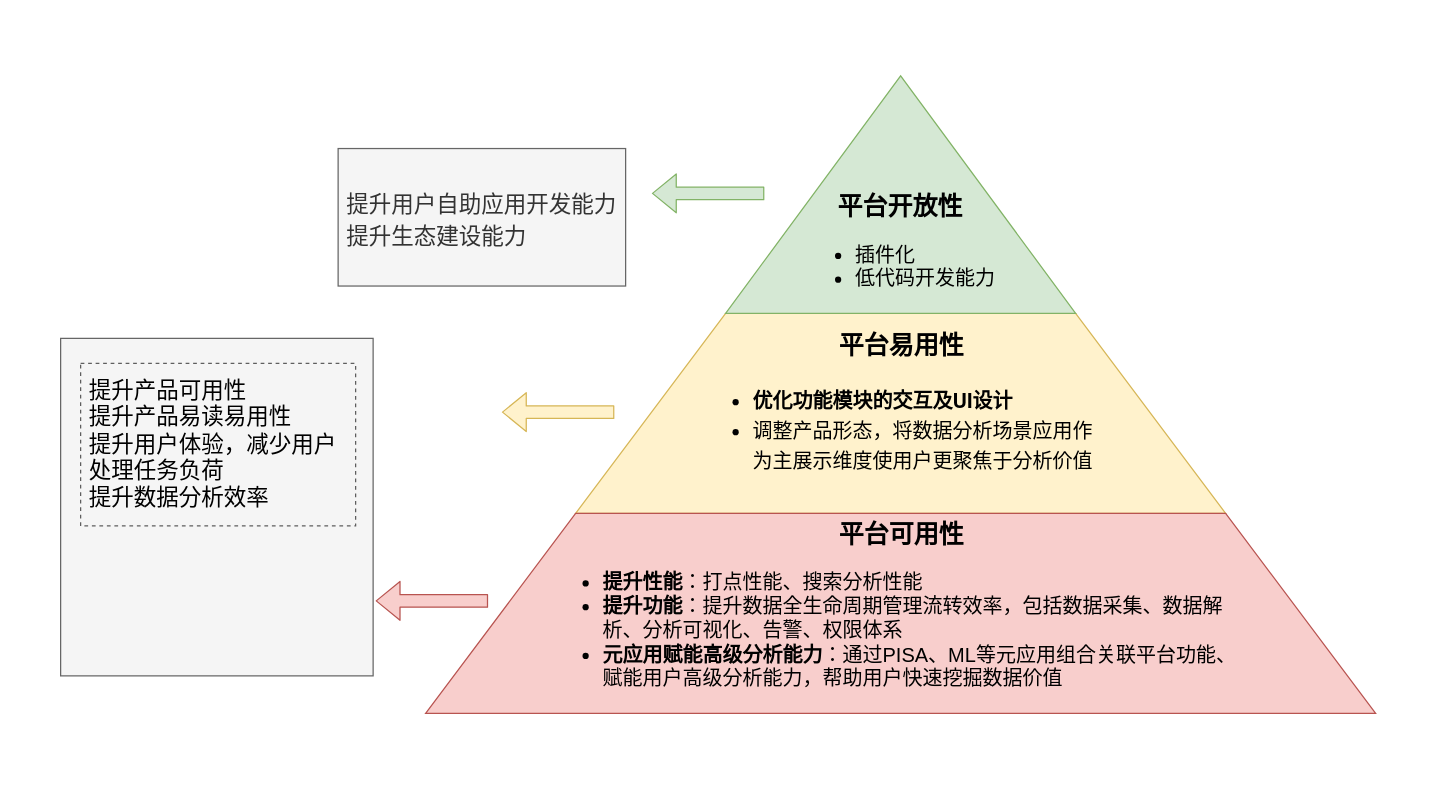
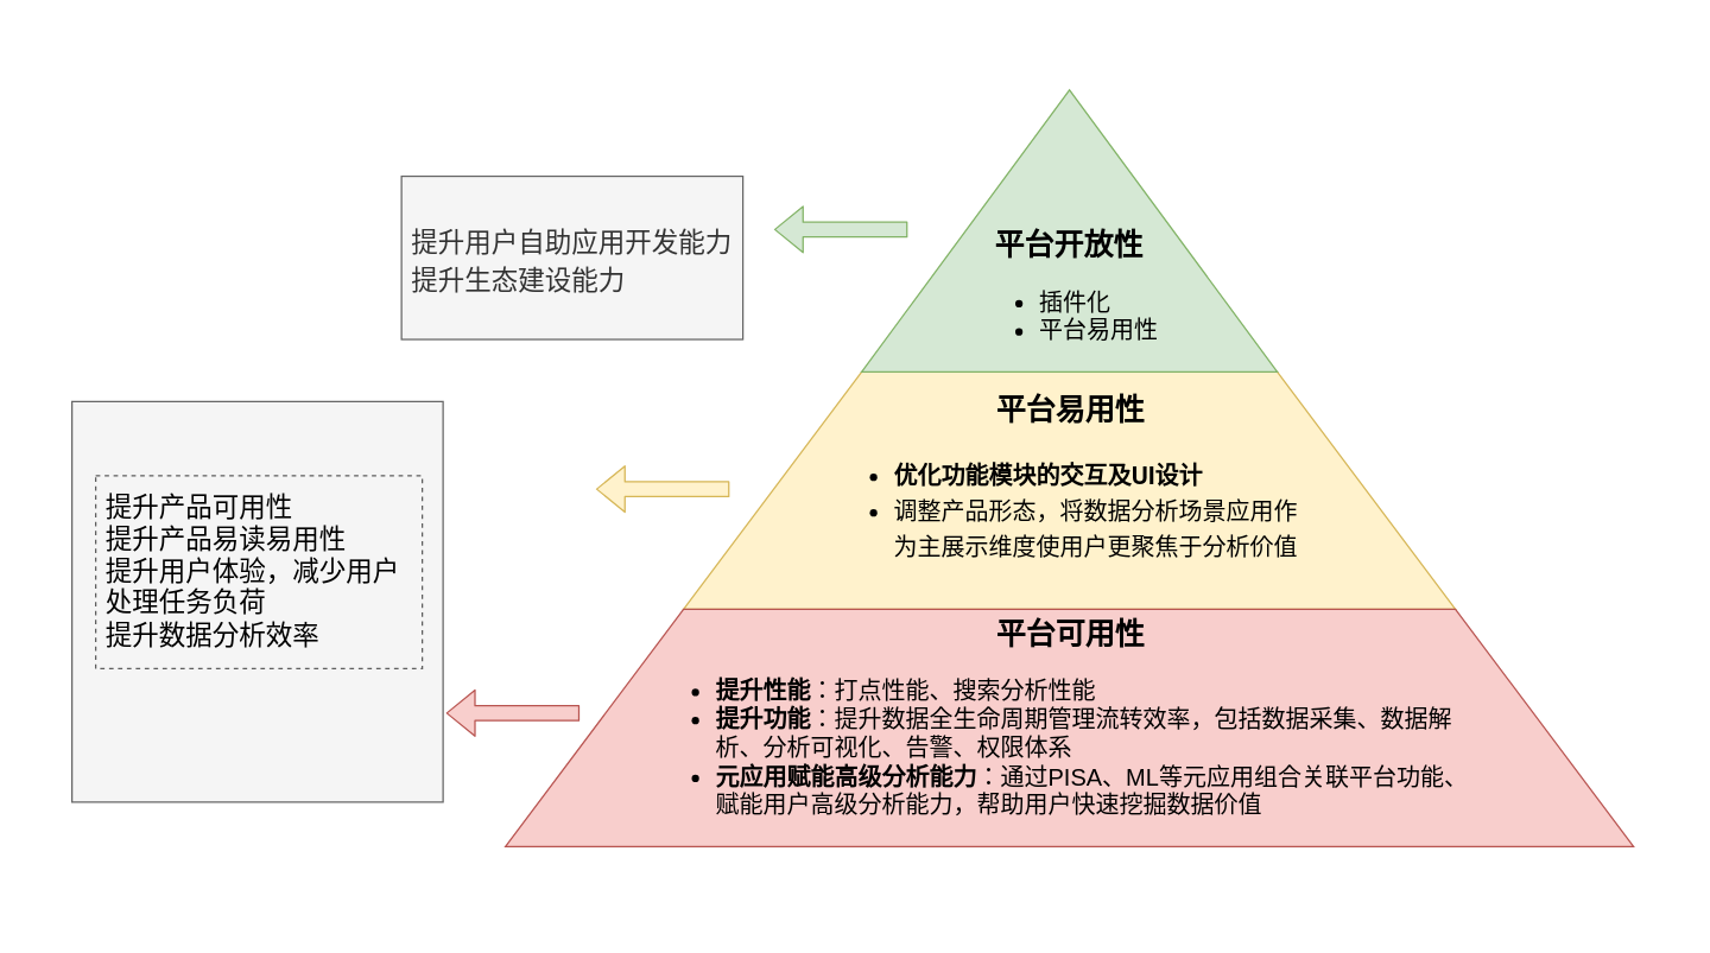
  <mxCell id="0" />
  <mxCell id="1" parent="0" />
  <mxCell id="2" value="" style="rounded=0;whiteSpace=wrap;html=1;fontSize=18;fontColor=#FF9999;align=left;strokeColor=none;" parent="1" vertex="1"><mxGeometry x="20" y="20" width="1110" height="600" as="geometry" /></mxCell>
  <mxCell id="3" value="" style="rounded=0;whiteSpace=wrap;html=1;fontSize=18;strokeColor=#666666;align=left;fillColor=#f5f5f5;fontColor=#333333;" vertex="1" parent="1"><mxGeometry x="48" y="270" width="250" height="270" as="geometry" /></mxCell>
  <mxCell id="4" value="&lt;div style=&quot;text-align: center&quot;&gt;&lt;b&gt;&lt;font style=&quot;font-size: 20px&quot;&gt;平台易用性&lt;/font&gt;&lt;/b&gt;&lt;/div&gt;&lt;ul&gt;&lt;li style=&quot;font-size: 16px&quot;&gt;&lt;p class=&quot;p1&quot; style=&quot;margin: 0px ; font-stretch: normal ; line-height: normal ; font-family: &amp;#34;.pingfang sc&amp;#34;&quot;&gt;&lt;b&gt;优化功能模块的交互及&lt;span class=&quot;s1&quot; style=&quot;font-stretch: normal ; line-height: normal ; font-family: &amp;#34;helvetica neue&amp;#34;&quot;&gt;UI&lt;/span&gt;设计&lt;/b&gt;&lt;/p&gt;&lt;/li&gt;&lt;li style=&quot;font-size: 16px&quot;&gt;&lt;p class=&quot;p1&quot; style=&quot;margin: 0px ; font-stretch: normal ; line-height: normal ; font-family: &amp;#34;.pingfang sc&amp;#34;&quot;&gt;调整产品形态，&lt;span style=&quot;font-family: &amp;#34;helvetica&amp;#34;&quot;&gt;将数据分析场景应用作为主展示维度使用户更聚焦于分析价值&lt;/span&gt;&lt;/p&gt;&lt;/li&gt;&lt;/ul&gt;" style="shape=trapezoid;perimeter=trapezoidPerimeter;whiteSpace=wrap;html=1;fixedSize=1;size=120;fontSize=18;fillColor=#fff2cc;strokeColor=#d6b656;spacingLeft=100;spacingRight=100;align=left;" parent="1" vertex="1"><mxGeometry x="460" y="250" width="520" height="160" as="geometry" /></mxCell>
- <mxCell id="5" value="&lt;div&gt;&lt;span&gt;&lt;font style=&quot;font-size: 20px&quot;&gt;&lt;b&gt;平台开放性&lt;/b&gt;&lt;/font&gt;&lt;/span&gt;&lt;/div&gt;&lt;span style=&quot;font-size: 16px&quot;&gt;&lt;ul&gt;&lt;li style=&quot;text-align: left&quot;&gt;&lt;span&gt;插件化&lt;/span&gt;&lt;/li&gt;&lt;li&gt;&lt;span&gt;低代码开发能力&lt;/span&gt;&lt;/li&gt;&lt;/ul&gt;&lt;/span&gt;" style="shape=trapezoid;perimeter=trapezoidPerimeter;whiteSpace=wrap;html=1;fixedSize=1;size=140;fontSize=18;verticalAlign=bottom;fillColor=#d5e8d4;strokeColor=#82b366;spacingLeft=10;spacingRight=10;align=center;" parent="1" vertex="1"><mxGeometry x="580" y="60" width="280" height="190" as="geometry" /></mxCell>
+ <mxCell id="5" value="&lt;div&gt;&lt;span&gt;&lt;font style=&quot;font-size: 20px&quot;&gt;&lt;b&gt;平台开放性&lt;/b&gt;&lt;/font&gt;&lt;/span&gt;&lt;/div&gt;&lt;span style=&quot;font-size: 16px&quot;&gt;&lt;ul&gt;&lt;li style=&quot;text-align: left&quot;&gt;&lt;span&gt;插件化&lt;/span&gt;&lt;/li&gt;&lt;li&gt;&lt;span&gt;平台易用性&lt;/span&gt;&lt;/li&gt;&lt;/ul&gt;&lt;/span&gt;" style="shape=trapezoid;perimeter=trapezoidPerimeter;whiteSpace=wrap;html=1;fixedSize=1;size=140;fontSize=18;verticalAlign=bottom;fillColor=#d5e8d4;strokeColor=#82b366;spacingLeft=10;spacingRight=10;align=center;" parent="1" vertex="1"><mxGeometry x="580" y="60" width="280" height="190" as="geometry" /></mxCell>
  <mxCell id="6" value="&lt;div style=&quot;text-align: center&quot;&gt;&lt;span style=&quot;font-size: 20px&quot;&gt;&lt;b&gt;平台可用性&lt;/b&gt;&lt;/span&gt;&lt;/div&gt;&lt;ul style=&quot;font-size: 16px&quot;&gt;&lt;li&gt;&lt;b&gt;提升性能&lt;/b&gt;：打点性能、搜索分析性能&lt;/li&gt;&lt;li&gt;&lt;b&gt;提升功能&lt;/b&gt;：提升数据全生命周期管理流转效率，包括数据采集、数据解析、分析可视化、告警、权限体系&lt;br&gt;&lt;/li&gt;&lt;li&gt;&lt;b&gt;元应用赋能高级分析能力&lt;/b&gt;：通过PISA、ML等元应用组合关联平台功能、赋能用户高级分析能力，帮助用户快速挖掘数据价值&lt;br&gt;&lt;/li&gt;&lt;/ul&gt;" style="shape=trapezoid;perimeter=trapezoidPerimeter;whiteSpace=wrap;html=1;fixedSize=1;size=120;fontSize=18;align=left;fillColor=#f8cecc;strokeColor=#b85450;spacingRight=100;spacingLeft=100;verticalAlign=bottom;" parent="1" vertex="1"><mxGeometry x="340" y="410" width="760" height="160" as="geometry" /></mxCell>
  <mxCell id="7" value="" style="shape=flexArrow;endArrow=classic;html=1;fontSize=18;fontColor=#FF9999;fillColor=#f8cecc;strokeColor=#b85450;" parent="1" edge="1"><mxGeometry width="50" height="50" relative="1" as="geometry"><mxPoint x="390" y="480" as="sourcePoint" /><mxPoint x="300" y="480" as="targetPoint" /></mxGeometry></mxCell>
- <mxCell id="8" value="&lt;font style=&quot;font-size: 18px&quot;&gt;提升产品可用性&lt;br&gt;提升产品易读易用性&lt;br&gt;提升用户体验，减少用户处理任务负荷&lt;br&gt;&lt;span style=&quot;text-align: center&quot;&gt;提升数据分析效率&lt;/span&gt;&lt;br&gt;&lt;/font&gt;" style="text;html=1;fillColor=none;align=left;verticalAlign=middle;whiteSpace=wrap;rounded=0;fontSize=18;dashed=1;strokeColor=#5E5E5E;spacingLeft=5;spacingRight=5;fontStyle=0" parent="1" vertex="1"><mxGeometry x="64" y="290" width="220" height="130" as="geometry" /></mxCell>
+ <mxCell id="8" value="&lt;font style=&quot;font-size: 18px&quot;&gt;提升产品可用性&lt;br&gt;提升产品易读易用性&lt;br&gt;提升用户体验，减少用户处理任务负荷&lt;br&gt;&lt;span style=&quot;text-align: center&quot;&gt;提升数据分析效率&lt;/span&gt;&lt;br&gt;&lt;/font&gt;" style="text;html=1;fillColor=none;align=left;verticalAlign=middle;whiteSpace=wrap;rounded=0;fontSize=18;dashed=1;strokeColor=#5E5E5E;spacingLeft=5;spacingRight=5;fontStyle=0" parent="1" vertex="1"><mxGeometry x="64" y="320" width="220" height="130" as="geometry" /></mxCell>
  <mxCell id="9" value="" style="shape=flexArrow;endArrow=classic;html=1;fontSize=18;fontColor=#FF9999;fillColor=#fff2cc;strokeColor=#d6b656;" parent="1" edge="1"><mxGeometry width="50" height="50" relative="1" as="geometry"><mxPoint x="491" y="329" as="sourcePoint" /><mxPoint x="401" y="329" as="targetPoint" /></mxGeometry></mxCell>
  <mxCell id="10" value="" style="shape=flexArrow;endArrow=classic;html=1;fontSize=18;fontColor=#FF9999;fillColor=#d5e8d4;strokeColor=#82b366;" parent="1" edge="1"><mxGeometry width="50" height="50" relative="1" as="geometry"><mxPoint x="611" y="154" as="sourcePoint" /><mxPoint x="521" y="154" as="targetPoint" /></mxGeometry></mxCell>
  <mxCell id="11" value="&lt;p class=&quot;p1&quot; style=&quot;margin: 0px ; font-stretch: normal ; line-height: normal ; font-family: &amp;quot;.pingfang sc&amp;quot; ; font-size: 18px&quot;&gt;&lt;font style=&quot;font-size: 18px&quot;&gt;提升用户自助应用开发能力&lt;/font&gt;&lt;/p&gt;&lt;p class=&quot;p1&quot; style=&quot;margin: 0px ; font-stretch: normal ; line-height: normal ; font-family: &amp;quot;.pingfang sc&amp;quot; ; font-size: 18px&quot;&gt;&lt;span&gt;提升生态建设能力&lt;/span&gt;&lt;/p&gt;" style="text;html=1;strokeColor=#666666;fillColor=#f5f5f5;align=left;verticalAlign=middle;whiteSpace=wrap;rounded=0;fontSize=18;fontStyle=0;fontColor=#333333;spacingLeft=5;spacingRight=5;" parent="1" vertex="1"><mxGeometry x="270" y="118.13" width="230" height="110" as="geometry" /></mxCell>
